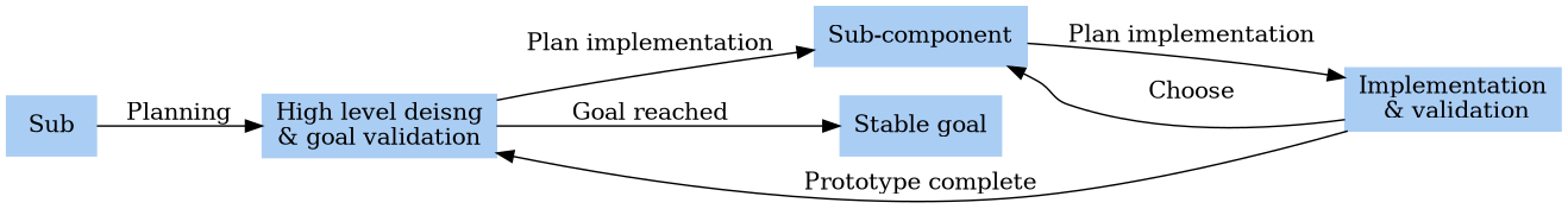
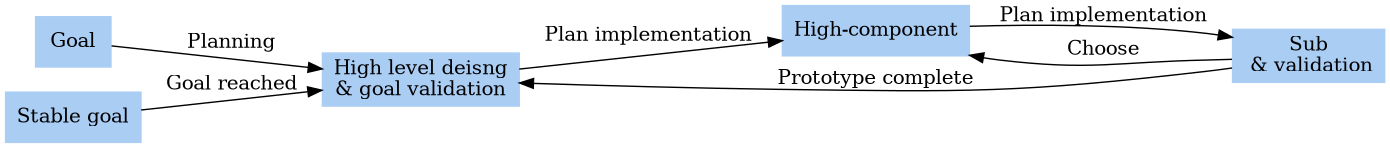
  digraph {
    rankdir=LR
    node [color="#aacdf4" shape=rect style=filled]
-   n1 [label=Sub]
+   n1 [label=Goal]
    n2 [label="High level deisng\n& goal validation"]
-   n3 [label="Sub-component"]
+   n3 [label="High-component"]
    n4 [label="Stable goal"]
-   n5 [label="Implementation\n & validation"]
+   n5 [label="Sub\n & validation"]
    n1 -> n2 [label=Planning]
    n2 -> n3 [label="Plan implementation"]
-   n2 -> n4 [label="Goal reached"]
+   n4 -> n2 [label="Goal reached"]
    n3 -> n5 [label="Plan implementation"]
    n5 -> n2 [label="Prototype complete"]
    n5 -> n3 [label=Choose]
  }
